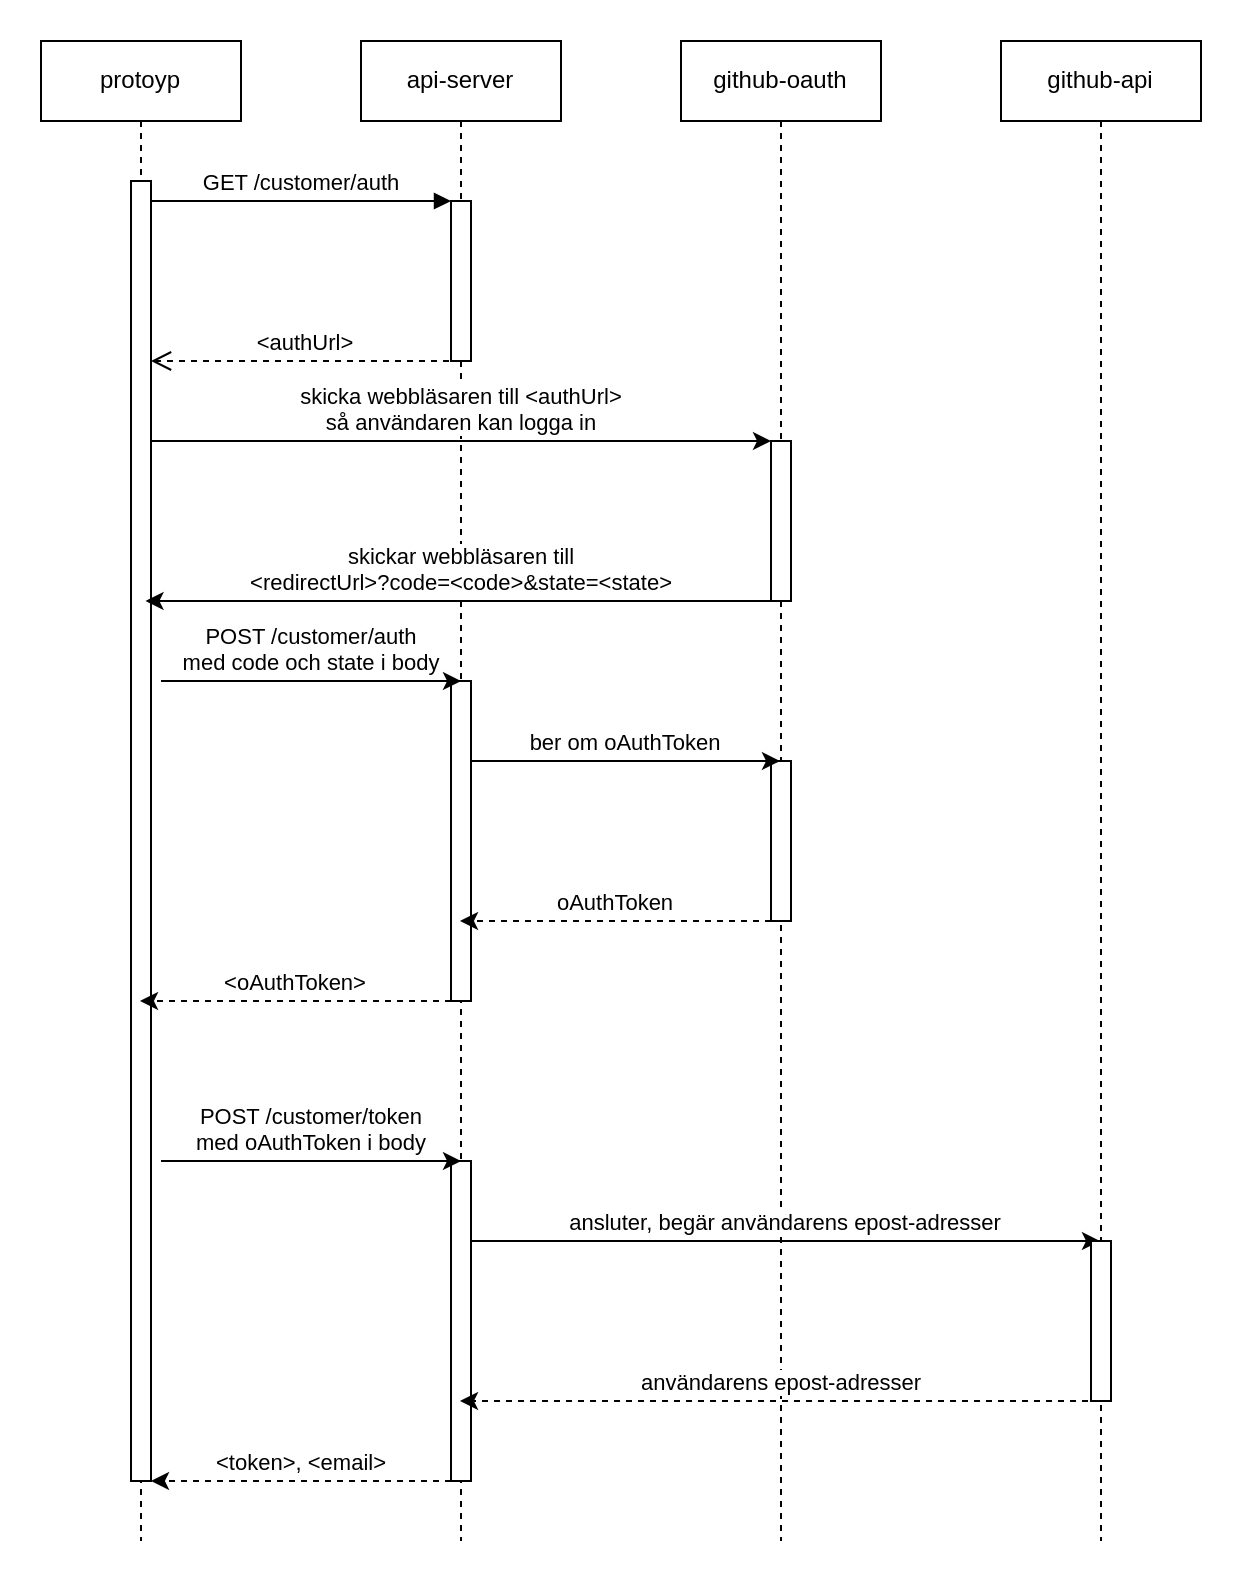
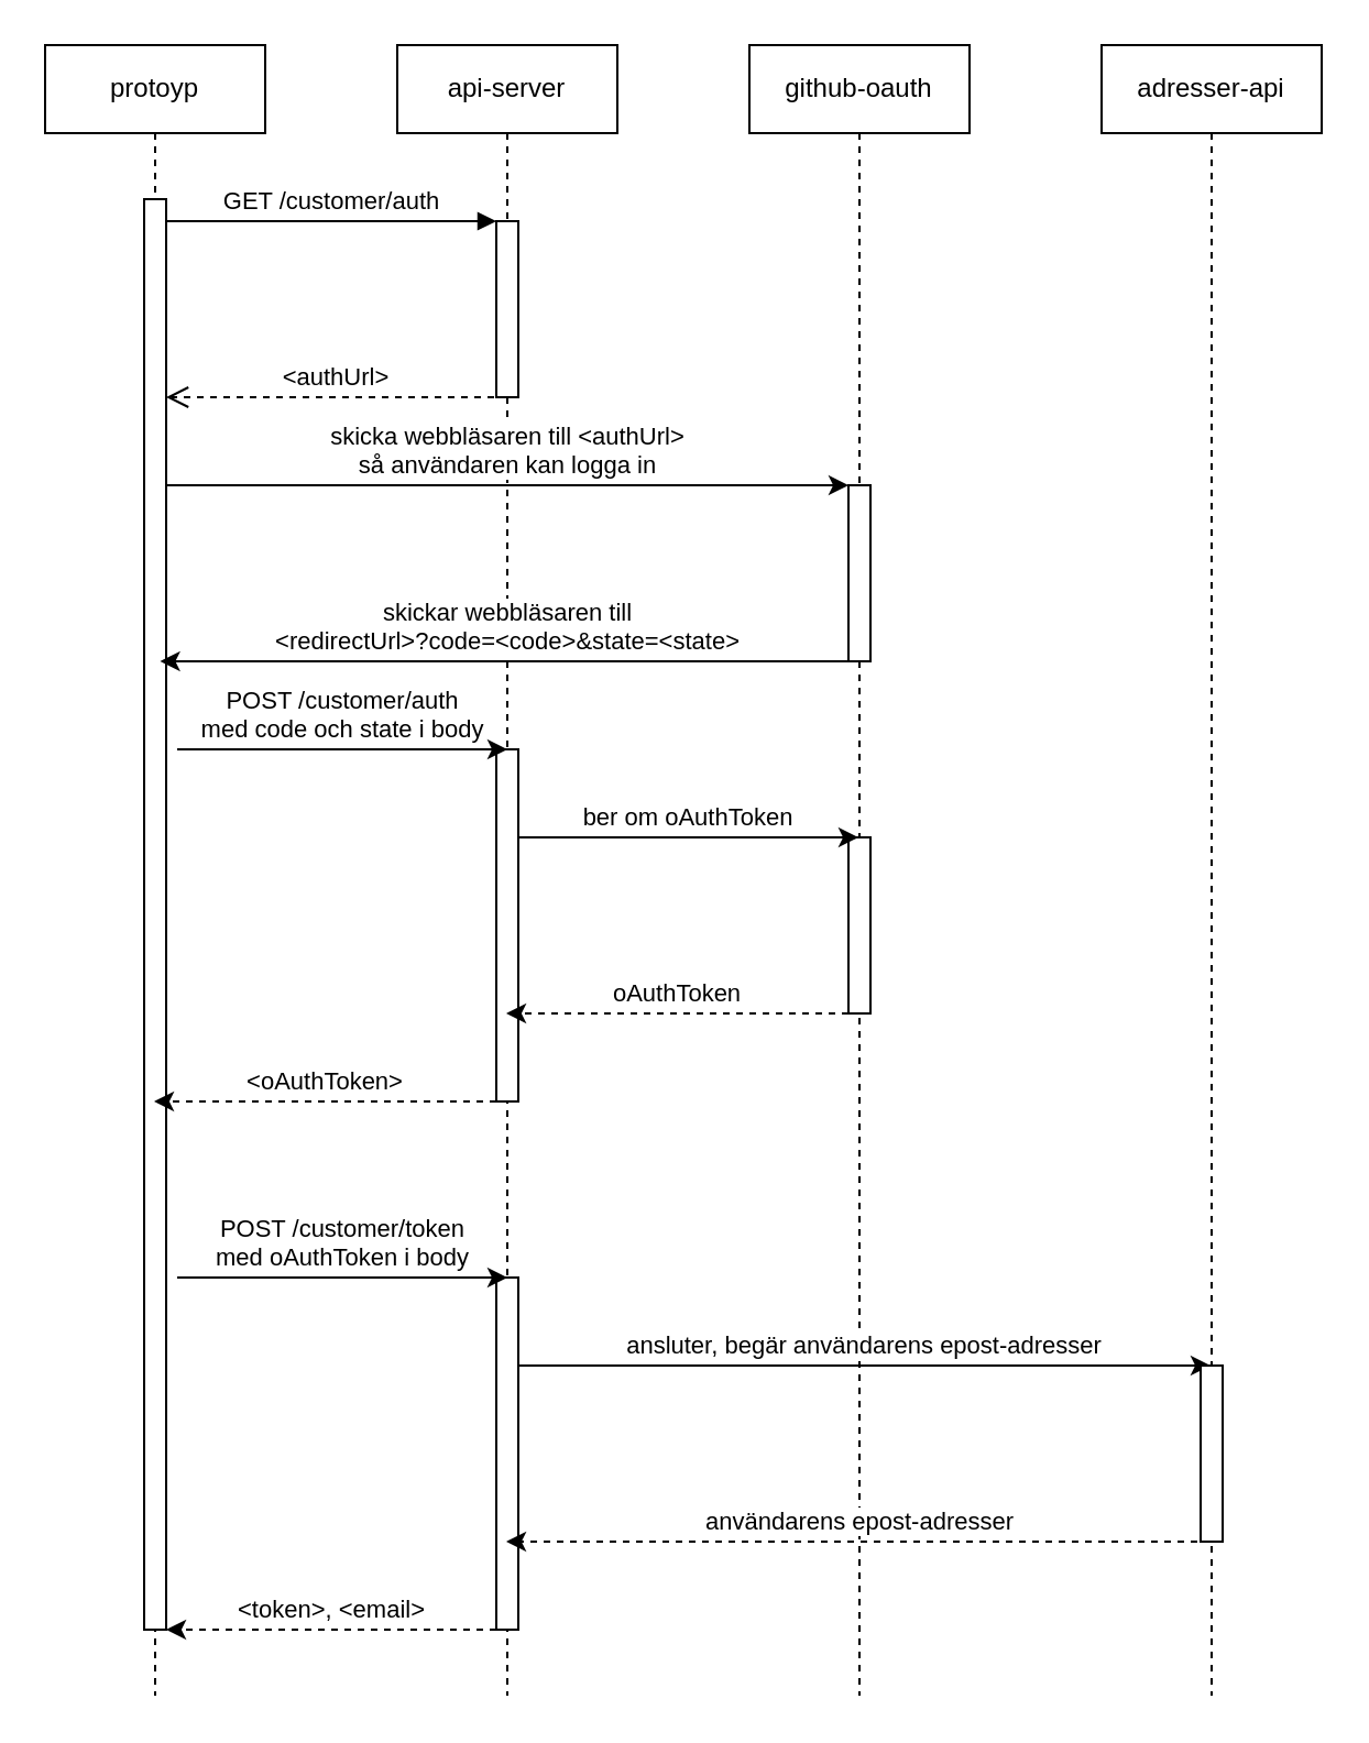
  <mxCell id="0" />
  <mxCell id="1" parent="0" />
  <mxCell id="2" value="protoyp" style="shape=umlLifeline;perimeter=lifelinePerimeter;whiteSpace=wrap;html=1;container=0;dropTarget=0;collapsible=0;recursiveResize=0;outlineConnect=0;portConstraint=eastwest;newEdgeStyle={&quot;edgeStyle&quot;:&quot;elbowEdgeStyle&quot;,&quot;elbow&quot;:&quot;vertical&quot;,&quot;curved&quot;:0,&quot;rounded&quot;:0};" parent="1" vertex="1"><mxGeometry x="20" y="20" width="100" height="750" as="geometry" /></mxCell>
  <mxCell id="3" value="" style="html=1;points=[];perimeter=orthogonalPerimeter;outlineConnect=0;targetShapes=umlLifeline;portConstraint=eastwest;newEdgeStyle={&quot;edgeStyle&quot;:&quot;elbowEdgeStyle&quot;,&quot;elbow&quot;:&quot;vertical&quot;,&quot;curved&quot;:0,&quot;rounded&quot;:0};" parent="2" vertex="1"><mxGeometry x="45" y="70" width="10" height="650" as="geometry" /></mxCell>
  <mxCell id="4" value="api-server" style="shape=umlLifeline;perimeter=lifelinePerimeter;whiteSpace=wrap;html=1;container=0;dropTarget=0;collapsible=0;recursiveResize=0;outlineConnect=0;portConstraint=eastwest;newEdgeStyle={&quot;edgeStyle&quot;:&quot;elbowEdgeStyle&quot;,&quot;elbow&quot;:&quot;vertical&quot;,&quot;curved&quot;:0,&quot;rounded&quot;:0};" parent="1" vertex="1"><mxGeometry x="180" y="20" width="100" height="750" as="geometry" /></mxCell>
  <mxCell id="5" value="" style="html=1;points=[];perimeter=orthogonalPerimeter;outlineConnect=0;targetShapes=umlLifeline;portConstraint=eastwest;newEdgeStyle={&quot;edgeStyle&quot;:&quot;elbowEdgeStyle&quot;,&quot;elbow&quot;:&quot;vertical&quot;,&quot;curved&quot;:0,&quot;rounded&quot;:0};" parent="4" vertex="1"><mxGeometry x="45" y="80" width="10" height="80" as="geometry" /></mxCell>
  <mxCell id="6" value="" style="html=1;points=[];perimeter=orthogonalPerimeter;outlineConnect=0;targetShapes=umlLifeline;portConstraint=eastwest;newEdgeStyle={&quot;edgeStyle&quot;:&quot;elbowEdgeStyle&quot;,&quot;elbow&quot;:&quot;vertical&quot;,&quot;curved&quot;:0,&quot;rounded&quot;:0};" vertex="1" parent="4"><mxGeometry x="45" y="320" width="10" height="160" as="geometry" /></mxCell>
  <mxCell id="7" value="" style="html=1;points=[];perimeter=orthogonalPerimeter;outlineConnect=0;targetShapes=umlLifeline;portConstraint=eastwest;newEdgeStyle={&quot;edgeStyle&quot;:&quot;elbowEdgeStyle&quot;,&quot;elbow&quot;:&quot;vertical&quot;,&quot;curved&quot;:0,&quot;rounded&quot;:0};" vertex="1" parent="4"><mxGeometry x="45" y="560" width="10" height="160" as="geometry" /></mxCell>
  <mxCell id="8" value="&lt;div&gt;POST /customer/token&lt;/div&gt;&lt;div&gt;med oAuthToken i body&lt;br&gt;&lt;/div&gt;" style="edgeStyle=elbowEdgeStyle;rounded=0;orthogonalLoop=1;jettySize=auto;html=1;elbow=vertical;curved=0;labelPosition=center;verticalLabelPosition=top;align=center;verticalAlign=bottom;" edge="1" parent="4"><mxGeometry relative="1" as="geometry"><mxPoint x="-100" y="560" as="sourcePoint" /><mxPoint x="50" y="560" as="targetPoint" /></mxGeometry></mxCell>
  <mxCell id="9" value="GET /customer/auth" style="html=1;verticalAlign=bottom;endArrow=block;edgeStyle=elbowEdgeStyle;elbow=horizontal;curved=0;rounded=0;" parent="1" source="3" target="5" edge="1"><mxGeometry relative="1" as="geometry"><mxPoint x="175" y="110" as="sourcePoint" /><Array as="points"><mxPoint x="160" y="100" /></Array></mxGeometry></mxCell>
  <mxCell id="10" value="&amp;lt;authUrl&amp;gt;" style="html=1;verticalAlign=bottom;endArrow=open;dashed=1;endSize=8;edgeStyle=elbowEdgeStyle;elbow=vertical;curved=0;rounded=0;" parent="1" edge="1"><mxGeometry relative="1" as="geometry"><mxPoint x="75" y="180" as="targetPoint" /><Array as="points"><mxPoint x="170" y="180" /></Array><mxPoint x="230" y="180" as="sourcePoint" /></mxGeometry></mxCell>
  <mxCell id="11" value="github-oauth" style="shape=umlLifeline;perimeter=lifelinePerimeter;whiteSpace=wrap;html=1;container=0;dropTarget=0;collapsible=0;recursiveResize=0;outlineConnect=0;portConstraint=eastwest;newEdgeStyle={&quot;edgeStyle&quot;:&quot;elbowEdgeStyle&quot;,&quot;elbow&quot;:&quot;vertical&quot;,&quot;curved&quot;:0,&quot;rounded&quot;:0};" vertex="1" parent="1"><mxGeometry x="340" y="20" width="100" height="750" as="geometry" /></mxCell>
  <mxCell id="12" value="" style="html=1;points=[];perimeter=orthogonalPerimeter;outlineConnect=0;targetShapes=umlLifeline;portConstraint=eastwest;newEdgeStyle={&quot;edgeStyle&quot;:&quot;elbowEdgeStyle&quot;,&quot;elbow&quot;:&quot;vertical&quot;,&quot;curved&quot;:0,&quot;rounded&quot;:0};" vertex="1" parent="11"><mxGeometry x="45" y="200" width="10" height="80" as="geometry" /></mxCell>
  <mxCell id="13" value="" style="html=1;points=[];perimeter=orthogonalPerimeter;outlineConnect=0;targetShapes=umlLifeline;portConstraint=eastwest;newEdgeStyle={&quot;edgeStyle&quot;:&quot;elbowEdgeStyle&quot;,&quot;elbow&quot;:&quot;vertical&quot;,&quot;curved&quot;:0,&quot;rounded&quot;:0};" vertex="1" parent="11"><mxGeometry x="45" y="360" width="10" height="80" as="geometry" /></mxCell>
  <mxCell id="14" value="&lt;div&gt;skicka webbläsaren till &amp;lt;authUrl&amp;gt;&lt;/div&gt;&lt;div&gt;så användaren kan logga in&lt;/div&gt;" style="edgeStyle=elbowEdgeStyle;rounded=0;orthogonalLoop=1;jettySize=auto;html=1;elbow=vertical;curved=0;labelPosition=center;verticalLabelPosition=top;align=center;verticalAlign=bottom;" edge="1" parent="1"><mxGeometry relative="1" as="geometry"><mxPoint x="75" y="220" as="sourcePoint" /><mxPoint x="385" y="220" as="targetPoint" /></mxGeometry></mxCell>
  <mxCell id="15" value="&lt;div&gt;skickar webbläsaren till&lt;/div&gt;&lt;div&gt;&amp;lt;redirectUrl&amp;gt;?code=&amp;lt;code&amp;gt;&amp;amp;state=&amp;lt;state&amp;gt;&lt;/div&gt;" style="edgeStyle=elbowEdgeStyle;rounded=0;orthogonalLoop=1;jettySize=auto;html=1;elbow=vertical;curved=0;labelPosition=center;verticalLabelPosition=top;align=center;verticalAlign=bottom;" edge="1" parent="1"><mxGeometry relative="1" as="geometry"><mxPoint x="387.75" y="300" as="sourcePoint" /><mxPoint x="72.25" y="300" as="targetPoint" /></mxGeometry></mxCell>
  <mxCell id="16" value="&lt;div&gt;POST /customer/auth&lt;/div&gt;&lt;div&gt;med code och state i body&lt;br&gt;&lt;/div&gt;" style="edgeStyle=elbowEdgeStyle;rounded=0;orthogonalLoop=1;jettySize=auto;html=1;elbow=vertical;curved=0;labelPosition=center;verticalLabelPosition=top;align=center;verticalAlign=bottom;" edge="1" parent="1"><mxGeometry relative="1" as="geometry"><mxPoint x="80" y="340" as="sourcePoint" /><mxPoint x="230" y="340" as="targetPoint" /><mxPoint as="offset" /></mxGeometry></mxCell>
  <mxCell id="17" value="&lt;div&gt;&amp;lt;oAuthToken&amp;gt;&lt;/div&gt;" style="edgeStyle=elbowEdgeStyle;rounded=0;orthogonalLoop=1;jettySize=auto;html=1;elbow=vertical;curved=0;dashed=1;labelPosition=center;verticalLabelPosition=top;align=center;verticalAlign=bottom;" edge="1" parent="1"><mxGeometry relative="1" as="geometry"><mxPoint x="225" y="500" as="sourcePoint" /><mxPoint x="69.5" y="500" as="targetPoint" /></mxGeometry></mxCell>
  <mxCell id="18" value="ber om oAuthToken" style="edgeStyle=elbowEdgeStyle;rounded=0;orthogonalLoop=1;jettySize=auto;html=1;elbow=vertical;curved=0;labelPosition=center;verticalLabelPosition=top;align=center;verticalAlign=bottom;" edge="1" parent="1" source="6" target="11"><mxGeometry relative="1" as="geometry"><Array as="points"><mxPoint x="300" y="380" /></Array></mxGeometry></mxCell>
  <mxCell id="19" value="oAuthToken" style="edgeStyle=elbowEdgeStyle;rounded=0;orthogonalLoop=1;jettySize=auto;html=1;elbow=vertical;curved=0;dashed=1;labelPosition=center;verticalLabelPosition=top;align=center;verticalAlign=bottom;" edge="1" parent="1"><mxGeometry x="0.003" relative="1" as="geometry"><mxPoint x="385" y="460" as="sourcePoint" /><mxPoint x="229.5" y="460" as="targetPoint" /><mxPoint as="offset" /></mxGeometry></mxCell>
  <mxCell id="20" value="&amp;lt;token&amp;gt;, &amp;lt;email&amp;gt;" style="edgeStyle=elbowEdgeStyle;rounded=0;orthogonalLoop=1;jettySize=auto;html=1;elbow=vertical;curved=0;dashed=1;labelPosition=center;verticalLabelPosition=top;align=center;verticalAlign=bottom;" edge="1" parent="1"><mxGeometry relative="1" as="geometry"><mxPoint x="225" y="740" as="sourcePoint" /><mxPoint x="75" y="740" as="targetPoint" /></mxGeometry></mxCell>
  <mxCell id="21" value="ansluter, begär användarens epost-adresser" style="edgeStyle=elbowEdgeStyle;rounded=0;orthogonalLoop=1;jettySize=auto;html=1;elbow=vertical;curved=0;labelPosition=center;verticalLabelPosition=top;align=center;verticalAlign=bottom;" edge="1" parent="1" target="23"><mxGeometry relative="1" as="geometry"><mxPoint x="235" y="620" as="sourcePoint" /><mxPoint x="389.5" y="620" as="targetPoint" /></mxGeometry></mxCell>
  <mxCell id="22" value="&lt;div&gt;användarens epost-adresser&lt;/div&gt;" style="edgeStyle=elbowEdgeStyle;rounded=0;orthogonalLoop=1;jettySize=auto;html=1;elbow=vertical;curved=0;dashed=1;labelPosition=center;verticalLabelPosition=top;align=center;verticalAlign=bottom;" edge="1" parent="1" source="23"><mxGeometry relative="1" as="geometry"><mxPoint x="385" y="700" as="sourcePoint" /><mxPoint x="229.5" y="700" as="targetPoint" /></mxGeometry></mxCell>
- <mxCell id="23" value="github-api" style="shape=umlLifeline;perimeter=lifelinePerimeter;whiteSpace=wrap;html=1;container=0;dropTarget=0;collapsible=0;recursiveResize=0;outlineConnect=0;portConstraint=eastwest;newEdgeStyle={&quot;edgeStyle&quot;:&quot;elbowEdgeStyle&quot;,&quot;elbow&quot;:&quot;vertical&quot;,&quot;curved&quot;:0,&quot;rounded&quot;:0};" vertex="1" parent="1"><mxGeometry x="500" y="20" width="100" height="750" as="geometry" /></mxCell>
+ <mxCell id="23" value="adresser-api" style="shape=umlLifeline;perimeter=lifelinePerimeter;whiteSpace=wrap;html=1;container=0;dropTarget=0;collapsible=0;recursiveResize=0;outlineConnect=0;portConstraint=eastwest;newEdgeStyle={&quot;edgeStyle&quot;:&quot;elbowEdgeStyle&quot;,&quot;elbow&quot;:&quot;vertical&quot;,&quot;curved&quot;:0,&quot;rounded&quot;:0};" vertex="1" parent="1"><mxGeometry x="500" y="20" width="100" height="750" as="geometry" /></mxCell>
  <mxCell id="24" value="" style="html=1;points=[];perimeter=orthogonalPerimeter;outlineConnect=0;targetShapes=umlLifeline;portConstraint=eastwest;newEdgeStyle={&quot;edgeStyle&quot;:&quot;elbowEdgeStyle&quot;,&quot;elbow&quot;:&quot;vertical&quot;,&quot;curved&quot;:0,&quot;rounded&quot;:0};" vertex="1" parent="23"><mxGeometry x="45" y="600" width="10" height="80" as="geometry" /></mxCell>
